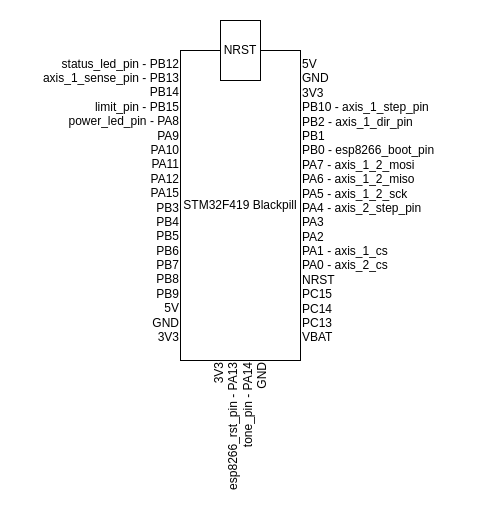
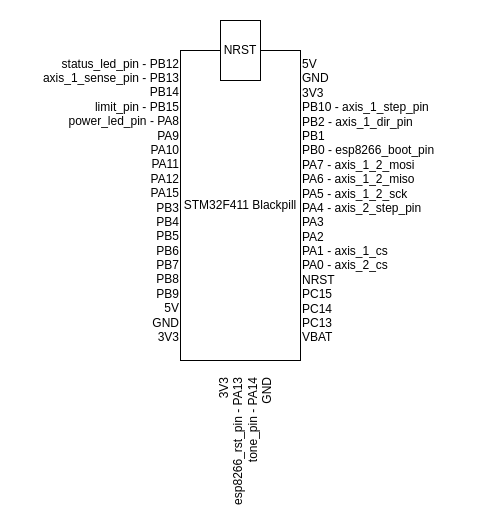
  <mxCell id="0" />
  <mxCell id="1" parent="0" />
- <mxCell id="2" value="STM32F419 Blackpill" style="rounded=0;whiteSpace=wrap;html=1;" vertex="1" parent="1"><mxGeometry x="180" y="50" width="120" height="310" as="geometry" /></mxCell>
+ <mxCell id="2" value="STM32F411 Blackpill" style="rounded=0;whiteSpace=wrap;html=1;" vertex="1" parent="1"><mxGeometry x="180" y="50" width="120" height="310" as="geometry" /></mxCell>
  <mxCell id="3" value="NRST" style="rounded=0;whiteSpace=wrap;html=1;" vertex="1" parent="1"><mxGeometry x="220" y="20" width="40" height="60" as="geometry" /></mxCell>
  <mxCell id="4" value="status_led_pin - PB12&lt;br&gt;axis_1_sense_pin - PB13&lt;br&gt;PB14&lt;br&gt;limit_pin - PB15&lt;br&gt;power_led_pin - PA8&lt;br&gt;PA9&lt;br&gt;PA10&lt;br&gt;PA11&lt;br&gt;PA12&lt;br&gt;PA15&lt;br&gt;PB3&lt;br&gt;PB4&lt;br&gt;PB5&lt;br&gt;PB6&lt;br&gt;PB7&lt;br&gt;PB8&lt;br&gt;PB9&lt;br&gt;5V&lt;br&gt;GND&lt;br&gt;3V3" style="text;html=1;align=right;verticalAlign=middle;resizable=0;points=[];autosize=1;strokeColor=none;fillColor=none;" vertex="1" parent="1"><mxGeometry x="20" y="50" width="160" height="300" as="geometry" /></mxCell>
  <mxCell id="5" value="&lt;div style=&quot;&quot;&gt;&lt;span style=&quot;background-color: initial;&quot;&gt;5V&lt;/span&gt;&lt;/div&gt;&lt;div style=&quot;&quot;&gt;&lt;span style=&quot;background-color: initial;&quot;&gt;GND&lt;/span&gt;&lt;/div&gt;&lt;div style=&quot;&quot;&gt;&lt;span style=&quot;background-color: initial;&quot;&gt;3V3&lt;/span&gt;&lt;/div&gt;&lt;div style=&quot;&quot;&gt;&lt;span style=&quot;background-color: initial;&quot;&gt;PB10 - axis_1_step_pin&lt;/span&gt;&lt;/div&gt;&lt;div style=&quot;&quot;&gt;&lt;span style=&quot;background-color: initial;&quot;&gt;PB2 - axis_1_dir_pin&lt;/span&gt;&lt;/div&gt;&lt;div style=&quot;&quot;&gt;&lt;span style=&quot;background-color: initial;&quot;&gt;PB1&lt;/span&gt;&lt;/div&gt;&lt;div style=&quot;&quot;&gt;&lt;span style=&quot;background-color: initial;&quot;&gt;PB0 - esp8266&lt;/span&gt;&lt;span style=&quot;background-color: initial;&quot;&gt;_boot_pin&lt;/span&gt;&lt;/div&gt;&lt;div style=&quot;&quot;&gt;&lt;span style=&quot;background-color: initial;&quot;&gt;PA7 - axis_1_2_mosi&lt;/span&gt;&lt;/div&gt;&lt;div style=&quot;&quot;&gt;&lt;span style=&quot;background-color: initial;&quot;&gt;PA6 - axis_1_2_miso&lt;/span&gt;&lt;/div&gt;&lt;div style=&quot;&quot;&gt;&lt;span style=&quot;background-color: initial;&quot;&gt;PA5 - axis_1_2_sck&lt;/span&gt;&lt;/div&gt;&lt;div style=&quot;&quot;&gt;&lt;span style=&quot;background-color: initial;&quot;&gt;PA4 - axis_2_step_pin&lt;/span&gt;&lt;/div&gt;&lt;div style=&quot;&quot;&gt;&lt;span style=&quot;background-color: initial;&quot;&gt;PA3&lt;/span&gt;&lt;/div&gt;&lt;div style=&quot;&quot;&gt;&lt;span style=&quot;background-color: initial;&quot;&gt;PA2&lt;/span&gt;&lt;/div&gt;&lt;div style=&quot;&quot;&gt;&lt;span style=&quot;background-color: initial;&quot;&gt;PA1 - axis_1_cs&lt;/span&gt;&lt;/div&gt;&lt;div style=&quot;&quot;&gt;&lt;span style=&quot;background-color: initial;&quot;&gt;PA0 - axis_2_cs&lt;/span&gt;&lt;/div&gt;&lt;div style=&quot;&quot;&gt;&lt;span style=&quot;background-color: initial;&quot;&gt;NRST&lt;/span&gt;&lt;/div&gt;&lt;div style=&quot;&quot;&gt;&lt;span style=&quot;background-color: initial;&quot;&gt;PC15&lt;/span&gt;&lt;/div&gt;&lt;div style=&quot;&quot;&gt;&lt;span style=&quot;background-color: initial;&quot;&gt;PC14&lt;/span&gt;&lt;/div&gt;&lt;div style=&quot;&quot;&gt;&lt;span style=&quot;background-color: initial;&quot;&gt;PC13&lt;/span&gt;&lt;/div&gt;&lt;div style=&quot;&quot;&gt;&lt;span style=&quot;background-color: initial;&quot;&gt;VBAT&lt;/span&gt;&lt;/div&gt;&lt;div&gt;&lt;span style=&quot;background-color: initial;&quot;&gt;&lt;br&gt;&lt;/span&gt;&lt;/div&gt;" style="rounded=0;whiteSpace=wrap;html=1;strokeColor=none;verticalAlign=top;align=left;fillColor=none;" vertex="1" parent="1"><mxGeometry x="300" y="50" width="170" height="310" as="geometry" /></mxCell>
- <mxCell id="6" value="&lt;div style=&quot;&quot;&gt;3V3&lt;/div&gt;&lt;div style=&quot;&quot;&gt;esp8266_rst_pin - PA13&lt;/div&gt;&lt;div style=&quot;&quot;&gt;tone_pin - PA14&lt;/div&gt;&lt;div style=&quot;&quot;&gt;GND&lt;/div&gt;" style="rounded=0;whiteSpace=wrap;html=1;strokeColor=none;verticalAlign=top;align=right;fillColor=none;horizontal=0;" vertex="1" parent="1"><mxGeometry x="205" y="360" width="70" height="140" as="geometry" /></mxCell>
+ <mxCell id="6" value="&lt;div style=&quot;&quot;&gt;3V3&lt;/div&gt;&lt;div style=&quot;&quot;&gt;esp8266_rst_pin - PA13&lt;/div&gt;&lt;div style=&quot;&quot;&gt;tone_pin - PA14&lt;/div&gt;&lt;div style=&quot;&quot;&gt;GND&lt;/div&gt;" style="rounded=0;whiteSpace=wrap;html=1;strokeColor=none;verticalAlign=top;align=right;fillColor=none;horizontal=0;" vertex="1" parent="1"><mxGeometry x="210" y="375" width="70" height="140" as="geometry" /></mxCell>
